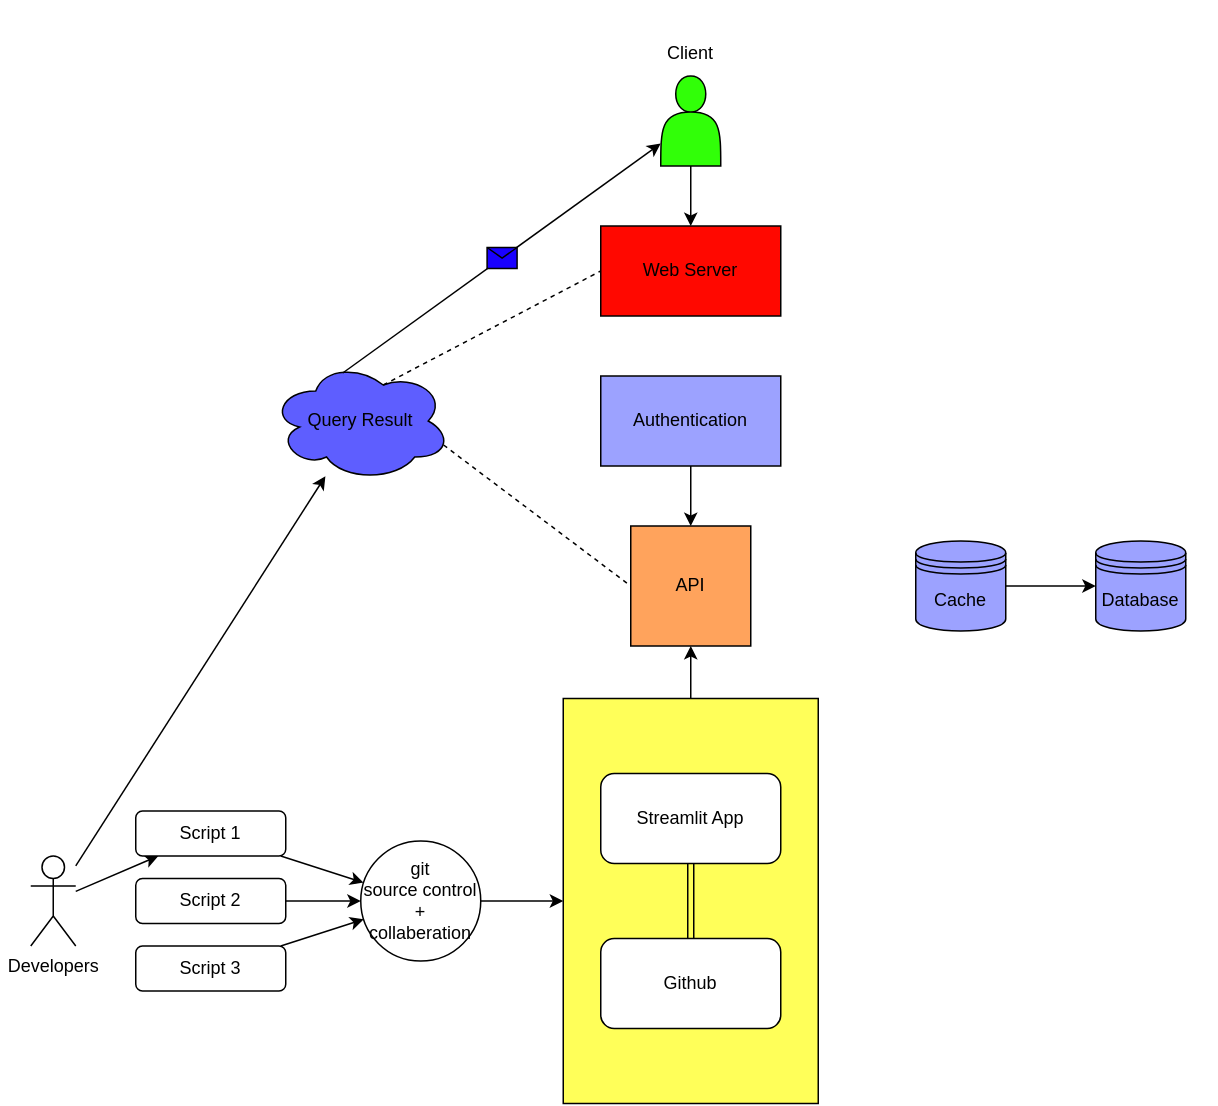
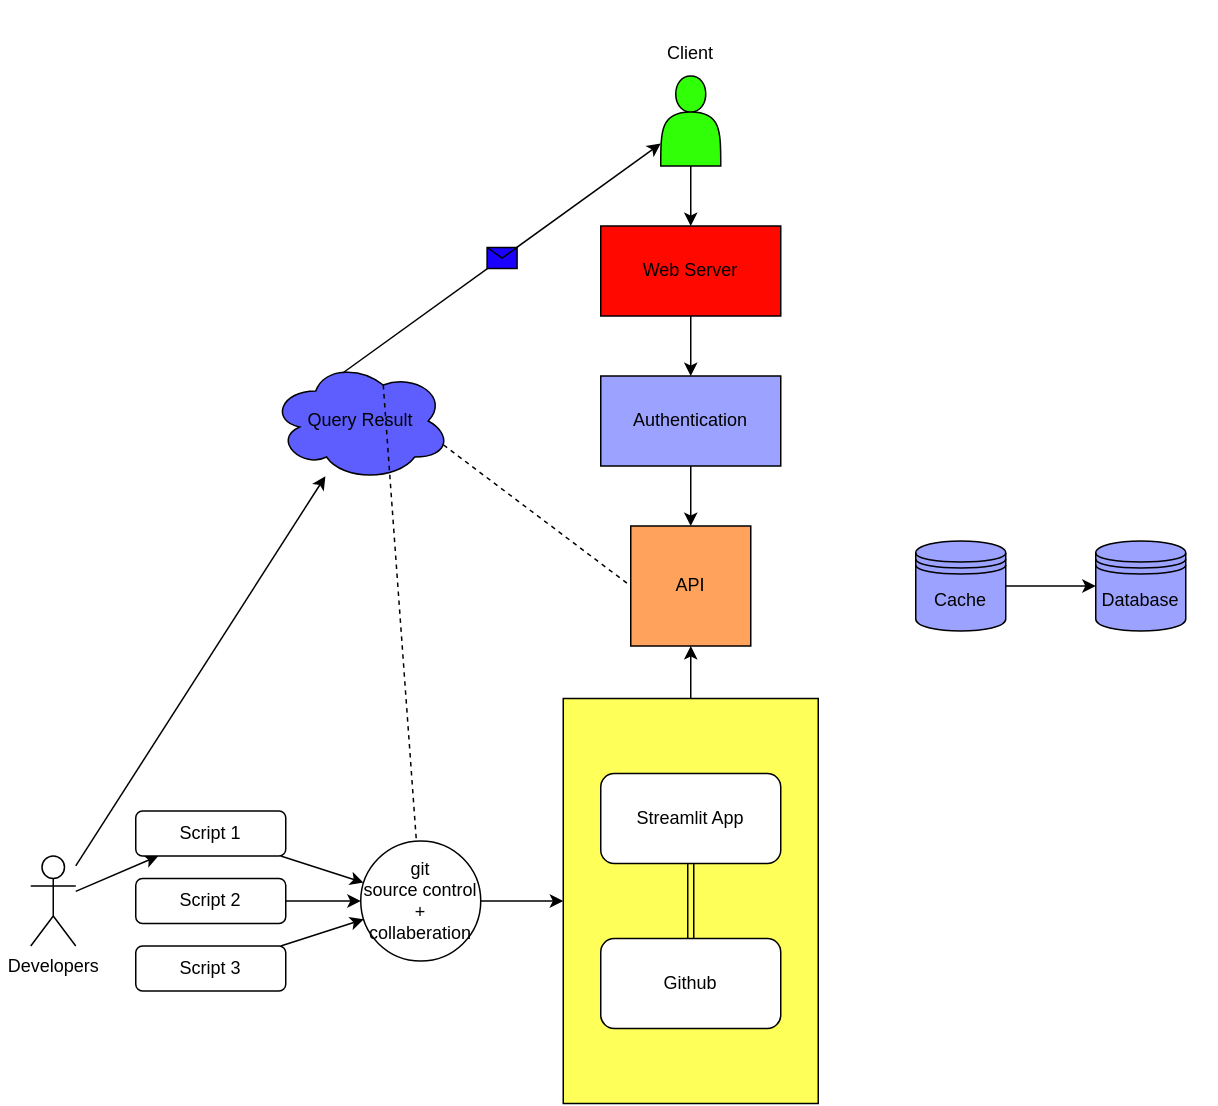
  <mxCell id="0" />
  <mxCell id="1" parent="0" />
  <mxCell id="2" value="Developers&lt;br&gt;" style="shape=umlActor;verticalLabelPosition=bottom;verticalAlign=top;html=1;outlineConnect=0;" vertex="1" parent="1"><mxGeometry x="20" y="570" width="30" height="60" as="geometry" /></mxCell>
  <mxCell id="3" value="" style="edgeStyle=none;html=1;" edge="1" parent="1" source="2" target="5"><mxGeometry relative="1" as="geometry" /></mxCell>
  <mxCell id="4" value="" style="edgeStyle=none;html=1;" edge="1" parent="1" source="5" target="12"><mxGeometry relative="1" as="geometry" /></mxCell>
  <mxCell id="5" value="Script 1" style="rounded=1;whiteSpace=wrap;html=1;" vertex="1" parent="1"><mxGeometry x="90" y="540" width="100" height="30" as="geometry" /></mxCell>
  <mxCell id="6" value="" style="edgeStyle=none;html=1;" edge="1" parent="1" source="7" target="12"><mxGeometry relative="1" as="geometry" /></mxCell>
  <mxCell id="7" value="Script 2" style="rounded=1;whiteSpace=wrap;html=1;" vertex="1" parent="1"><mxGeometry x="90" y="585" width="100" height="30" as="geometry" /></mxCell>
  <mxCell id="8" value="" style="edgeStyle=none;html=1;" edge="1" parent="1" source="2" target="29"><mxGeometry relative="1" as="geometry" /></mxCell>
  <mxCell id="9" value="" style="edgeStyle=none;html=1;" edge="1" parent="1" source="10" target="12"><mxGeometry relative="1" as="geometry" /></mxCell>
  <mxCell id="10" value="Script 3" style="rounded=1;whiteSpace=wrap;html=1;" vertex="1" parent="1"><mxGeometry x="90" y="630" width="100" height="30" as="geometry" /></mxCell>
  <mxCell id="11" value="" style="edgeStyle=none;html=1;entryX=0.5;entryY=1;entryDx=0;entryDy=0;" edge="1" parent="1" source="12" target="14"><mxGeometry relative="1" as="geometry" /></mxCell>
  <mxCell id="12" value="git&lt;br&gt;source control&lt;br&gt;+ collaberation" style="ellipse;whiteSpace=wrap;html=1;aspect=fixed;" vertex="1" parent="1"><mxGeometry x="240" y="560" width="80" height="80" as="geometry" /></mxCell>
  <mxCell id="13" value="" style="edgeStyle=none;html=1;" edge="1" parent="1" source="14" target="18"><mxGeometry relative="1" as="geometry" /></mxCell>
  <mxCell id="14" value="" style="rounded=0;whiteSpace=wrap;html=1;rotation=90;fillColor=#FFFF59;" vertex="1" parent="1"><mxGeometry x="325" y="515" width="270" height="170" as="geometry" /></mxCell>
  <mxCell id="15" value="Github" style="rounded=1;whiteSpace=wrap;html=1;" vertex="1" parent="1"><mxGeometry x="400" y="625" width="120" height="60" as="geometry" /></mxCell>
  <mxCell id="16" value="" style="edgeStyle=none;shape=link;html=1;strokeColor=#000000;" edge="1" parent="1" source="17" target="15"><mxGeometry relative="1" as="geometry" /></mxCell>
  <mxCell id="17" value="Streamlit App" style="rounded=1;whiteSpace=wrap;html=1;" vertex="1" parent="1"><mxGeometry x="400" y="515" width="120" height="60" as="geometry" /></mxCell>
  <mxCell id="18" value="API" style="whiteSpace=wrap;html=1;aspect=fixed;fillColor=#FFA35C;" vertex="1" parent="1"><mxGeometry x="420" y="350" width="80" height="80" as="geometry" /></mxCell>
+ <mxCell id="19" value="" style="edgeStyle=none;html=1;" edge="1" parent="1" source="20" target="28"><mxGeometry relative="1" as="geometry" /></mxCell>
  <mxCell id="20" value="Web Server" style="rounded=0;whiteSpace=wrap;html=1;fillColor=#FF0800;" vertex="1" parent="1"><mxGeometry x="400" y="150" width="120" height="60" as="geometry" /></mxCell>
  <mxCell id="21" value="" style="edgeStyle=none;html=1;" edge="1" parent="1" source="22" target="20"><mxGeometry relative="1" as="geometry" /></mxCell>
  <mxCell id="22" value="" style="shape=actor;whiteSpace=wrap;html=1;fillColor=#31FF08;" vertex="1" parent="1"><mxGeometry x="440" y="50" width="40" height="60" as="geometry" /></mxCell>
  <mxCell id="23" value="Client" style="text;strokeColor=none;align=center;fillColor=none;html=1;verticalAlign=middle;whiteSpace=wrap;rounded=0;" vertex="1" parent="1"><mxGeometry x="430" y="20" width="60" height="30" as="geometry" /></mxCell>
  <mxCell id="24" value="Database" style="shape=datastore;whiteSpace=wrap;html=1;fillColor=#9CA2FF;" vertex="1" parent="1"><mxGeometry x="730" y="360" width="60" height="60" as="geometry" /></mxCell>
  <mxCell id="25" value="" style="edgeStyle=none;html=1;" edge="1" parent="1" source="26" target="24"><mxGeometry relative="1" as="geometry" /></mxCell>
  <mxCell id="26" value="Cache" style="shape=datastore;whiteSpace=wrap;html=1;fillColor=#9CA2FF;" vertex="1" parent="1"><mxGeometry x="610" y="360" width="60" height="60" as="geometry" /></mxCell>
  <mxCell id="27" value="" style="edgeStyle=none;html=1;" edge="1" parent="1" source="28" target="18"><mxGeometry relative="1" as="geometry" /></mxCell>
  <mxCell id="28" value="Authentication" style="rounded=0;whiteSpace=wrap;html=1;fillColor=#9CA2FF;" vertex="1" parent="1"><mxGeometry x="400" y="250" width="120" height="60" as="geometry" /></mxCell>
  <mxCell id="29" value="Query Result" style="ellipse;shape=cloud;whiteSpace=wrap;html=1;fillColor=#5E5EFF;strokeColor=#000000;" vertex="1" parent="1"><mxGeometry x="180" y="240" width="120" height="80" as="geometry" /></mxCell>
  <mxCell id="30" value="" style="endArrow=none;dashed=1;html=1;exitX=0.96;exitY=0.7;exitDx=0;exitDy=0;exitPerimeter=0;entryX=0;entryY=0.5;entryDx=0;entryDy=0;" edge="1" parent="1" source="29" target="18"><mxGeometry width="50" height="50" relative="1" as="geometry"><mxPoint x="390" y="320" as="sourcePoint" /><mxPoint x="440" y="270" as="targetPoint" /></mxGeometry></mxCell>
- <mxCell id="31" value="" style="endArrow=none;dashed=1;html=1;exitX=0.625;exitY=0.2;exitDx=0;exitDy=0;exitPerimeter=0;entryX=0;entryY=0.5;entryDx=0;entryDy=0;" edge="1" parent="1" source="29" target="20"><mxGeometry width="50" height="50" relative="1" as="geometry"><mxPoint x="390" y="230" as="sourcePoint" /><mxPoint x="440" as="targetPoint" y="180" /></mxGeometry></mxCell>
+ <mxCell id="31" value="" style="endArrow=none;dashed=1;html=1;exitX=0.625;exitY=0.2;exitDx=0;exitDy=0;exitPerimeter=0;" edge="1" parent="1" source="29" target="12"><mxGeometry width="50" height="50" relative="1" as="geometry"><mxPoint x="390" y="230" as="sourcePoint" /><mxPoint x="440" as="targetPoint" y="180" /></mxGeometry></mxCell>
  <mxCell id="32" value="" style="endArrow=classic;html=1;exitX=0.4;exitY=0.1;exitDx=0;exitDy=0;exitPerimeter=0;entryX=0;entryY=0.75;entryDx=0;entryDy=0;" edge="1" parent="1" source="29" target="22"><mxGeometry relative="1" as="geometry"><mxPoint x="370" y="230" as="sourcePoint" /><mxPoint x="470" y="230" as="targetPoint" /></mxGeometry></mxCell>
  <mxCell id="33" value="" style="shape=message;html=1;outlineConnect=0;fillColor=#1900FF;" vertex="1" parent="32"><mxGeometry width="20" height="14" relative="1" as="geometry"><mxPoint x="-10" y="-7" as="offset" /></mxGeometry></mxCell>
